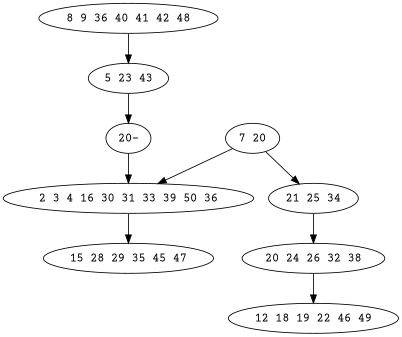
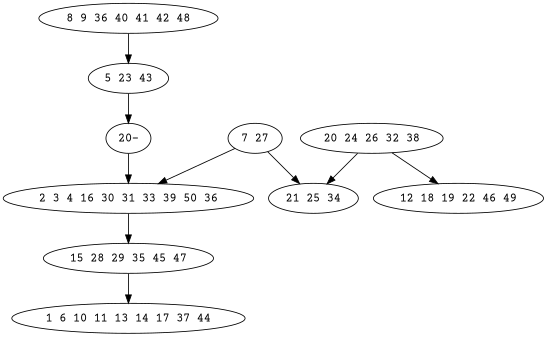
  digraph {
    fontname="Courier Prime"
    node [fontname="Courier Prime"]
    edge [fontname="Courier Prime"]
    n1 [label="5 23 43"]
    n2 [label="20-"]
    n3 [label="2 3 4 16 30 31 33 39 50 36"]
    n4 [label="8 9 36 40 41 42 48"]
    n5 [label="15 28 29 35 45 47"]
-   n7 [label="7 20"]
+   n6 [label="1 6 10 11 13 14 17 37 44"]
+   n7 [label="7 27"]
    n8 [label="21 25 34"]
    n9 [label="20 24 26 32 38"]
    n10 [label="12 18 19 22 46 49"]
    n1 -> n2
    n2 -> n3
    n3 -> n5
    n4 -> n1
+   n5 -> n6
    n7 -> n3
    n7 -> n8
-   n8 -> n9
+   n9 -> n8
    n9 -> n10
  }
